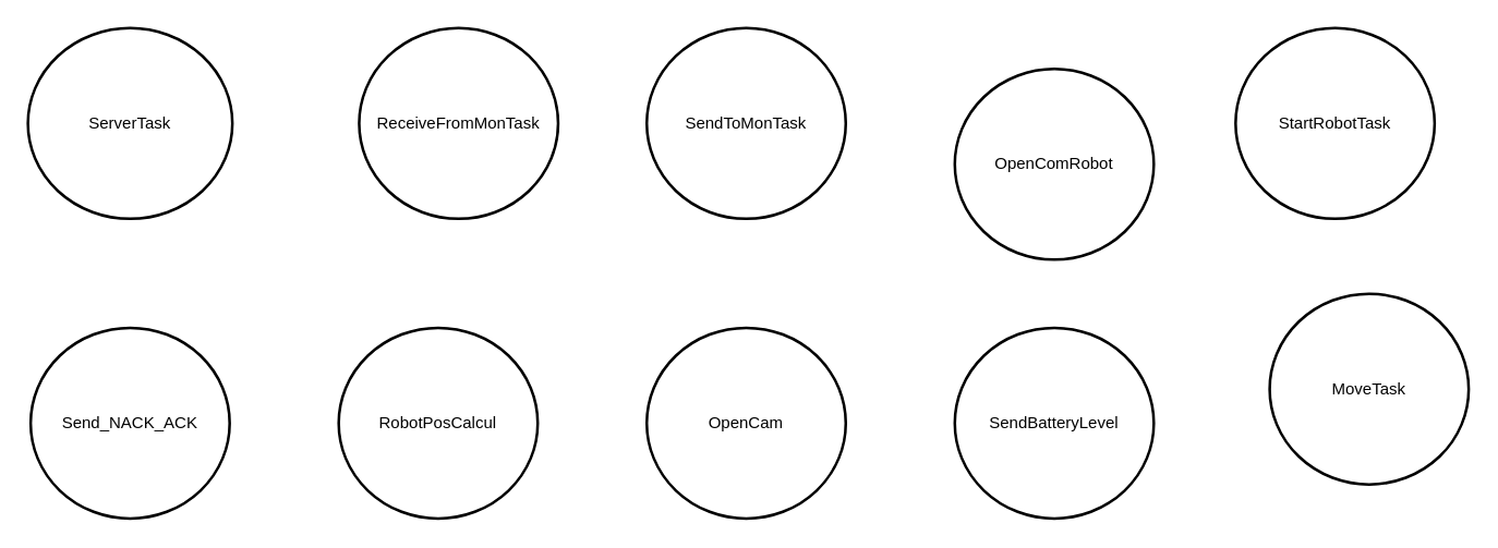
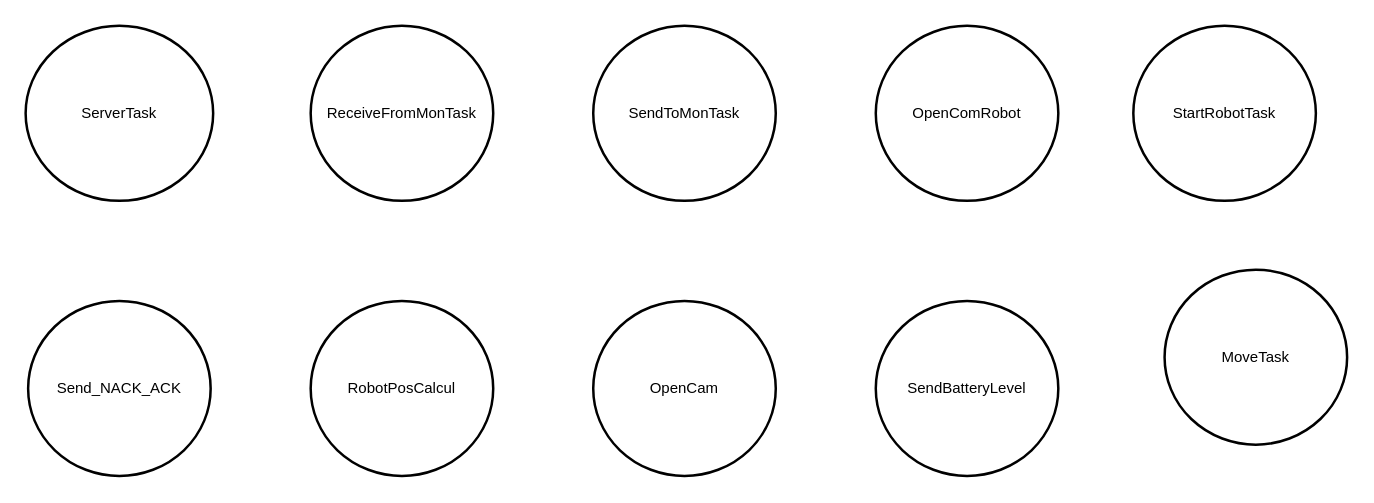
  <mxCell id="0" />
  <mxCell id="1" parent="0" />
  <mxCell id="2" value="SendToMonTask" style="strokeWidth=2;html=1;shape=mxgraph.flowchart.start_2;whiteSpace=wrap;" vertex="1" parent="1"><mxGeometry x="474" y="20" width="146" height="140" as="geometry" /></mxCell>
- <mxCell id="3" value="ReceiveFromMonTask" style="strokeWidth=2;html=1;shape=mxgraph.flowchart.start_2;whiteSpace=wrap;" vertex="1" parent="1"><mxGeometry x="263" y="20" width="146" height="140" as="geometry" /></mxCell>
- <mxCell id="4" value="OpenComRobot" style="strokeWidth=2;html=1;shape=mxgraph.flowchart.start_2;whiteSpace=wrap;" vertex="1" parent="1"><mxGeometry x="700" y="50" width="146" height="140" as="geometry" /></mxCell>
+ <mxCell id="3" value="ReceiveFromMonTask" style="strokeWidth=2;html=1;shape=mxgraph.flowchart.start_2;whiteSpace=wrap;" vertex="1" parent="1"><mxGeometry x="248" y="20" width="146" height="140" as="geometry" /></mxCell>
+ <mxCell id="4" value="OpenComRobot" style="strokeWidth=2;html=1;shape=mxgraph.flowchart.start_2;whiteSpace=wrap;" vertex="1" parent="1"><mxGeometry x="700" y="20" width="146" height="140" as="geometry" /></mxCell>
  <mxCell id="5" value="ServerTask" style="strokeWidth=2;html=1;shape=mxgraph.flowchart.start_2;whiteSpace=wrap;" vertex="1" parent="1"><mxGeometry x="20" y="20" width="150" height="140" as="geometry" /></mxCell>
  <mxCell id="6" value="StartRobotTask" style="strokeWidth=2;html=1;shape=mxgraph.flowchart.start_2;whiteSpace=wrap;" vertex="1" parent="1"><mxGeometry x="906" y="20" width="146" height="140" as="geometry" /></mxCell>
  <mxCell id="7" value="MoveTask" style="strokeWidth=2;html=1;shape=mxgraph.flowchart.start_2;whiteSpace=wrap;" vertex="1" parent="1"><mxGeometry x="931" y="215" width="146" height="140" as="geometry" /></mxCell>
  <mxCell id="8" value="SendBatteryLevel" style="strokeWidth=2;html=1;shape=mxgraph.flowchart.start_2;whiteSpace=wrap;" vertex="1" parent="1"><mxGeometry x="700" y="240" width="146" height="140" as="geometry" /></mxCell>
  <mxCell id="9" value="OpenCam" style="strokeWidth=2;html=1;shape=mxgraph.flowchart.start_2;whiteSpace=wrap;" vertex="1" parent="1"><mxGeometry x="474" y="240" width="146" height="140" as="geometry" /></mxCell>
  <mxCell id="10" value="RobotPosCalcul" style="strokeWidth=2;html=1;shape=mxgraph.flowchart.start_2;whiteSpace=wrap;" vertex="1" parent="1"><mxGeometry x="248" y="240" width="146" height="140" as="geometry" /></mxCell>
  <mxCell id="11" value="Send_NACK_ACK" style="strokeWidth=2;html=1;shape=mxgraph.flowchart.start_2;whiteSpace=wrap;" vertex="1" parent="1"><mxGeometry x="22" y="240" width="146" height="140" as="geometry" /></mxCell>
